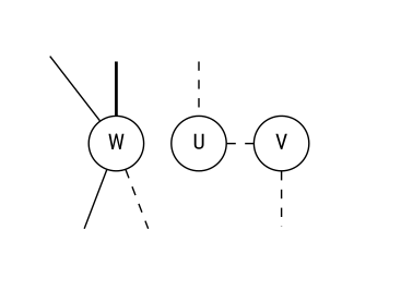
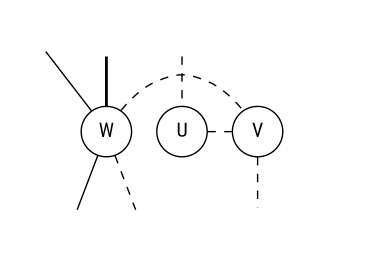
  graph {
    fontname="Roboto Condensed"
    node [fontname="Roboto Condensed" shape=circle style=invis]
    edge [fontname="Roboto Condensed" style=dashed]
    a
    b
    c
    d
    U [style=""]
    W [style=""]
    V [style=""]
    x
    z
    y
    xx
    subgraph sub_1 {
      a
      b
      c
      d
    }
    subgraph sub_2 {
      rank=same
      a
      b
    }
    subgraph sub_3 {
      rank=same
      c
      d
    }
    subgraph sub_4 {
      rank=same
      U
      W
      V
    }
    subgraph sub_5 {
      subgraph sub_6 {
        rank=same
        x
        z
      }
      subgraph sub_7 {
        rank=same
        y
        xx
      }
    }
    a -- W [style=solid]
    b -- W [style=bold]
    U -- V
    W -- c [style=solid]
    W -- d
+   W -- V
    V -- y
    x -- U
  }
